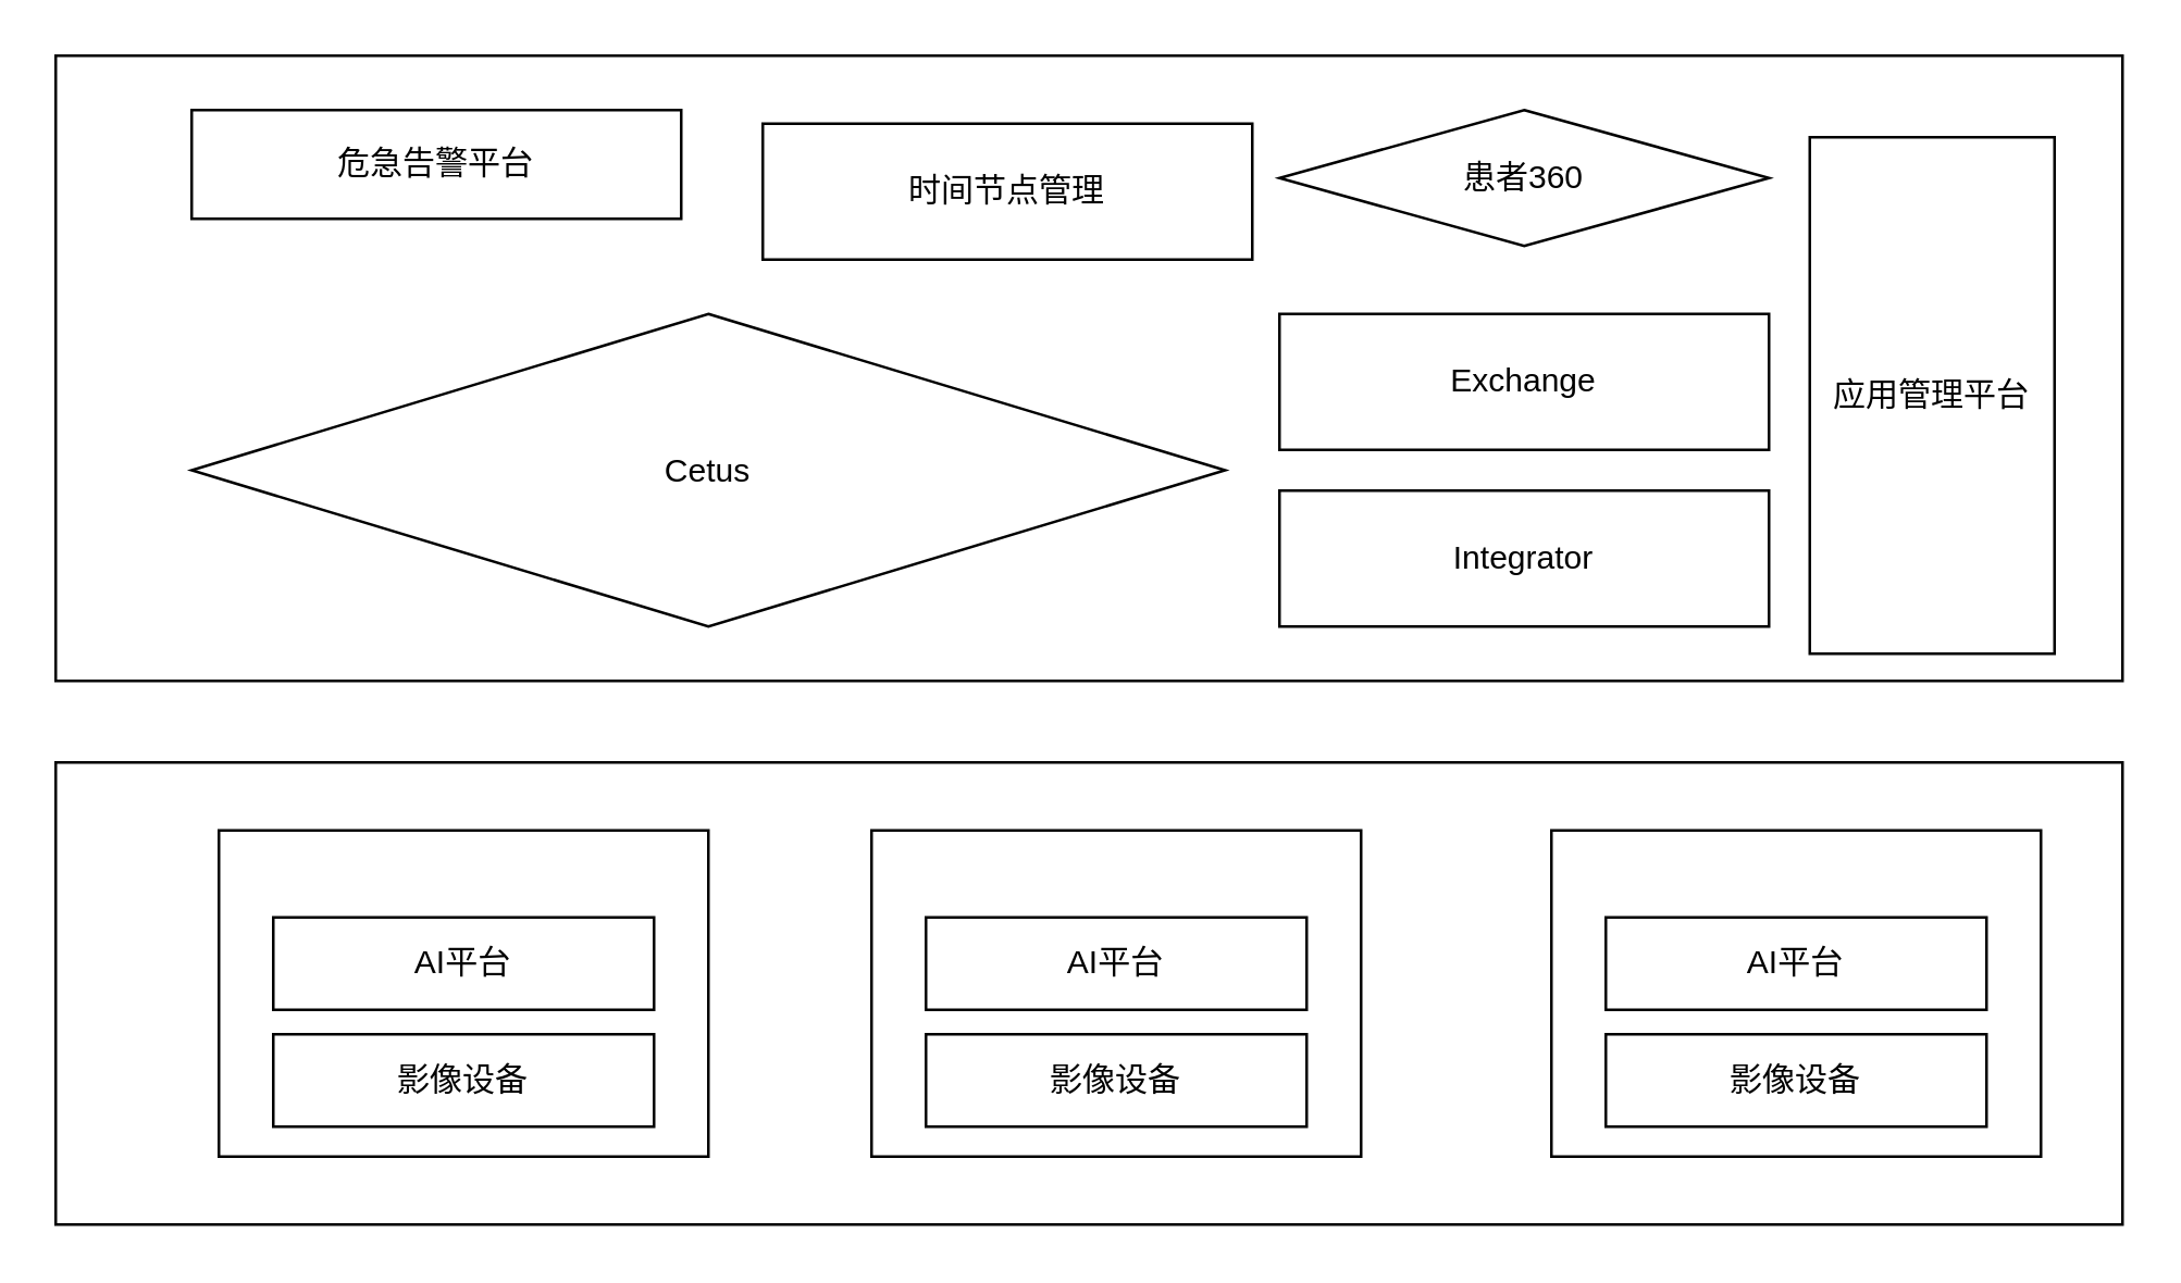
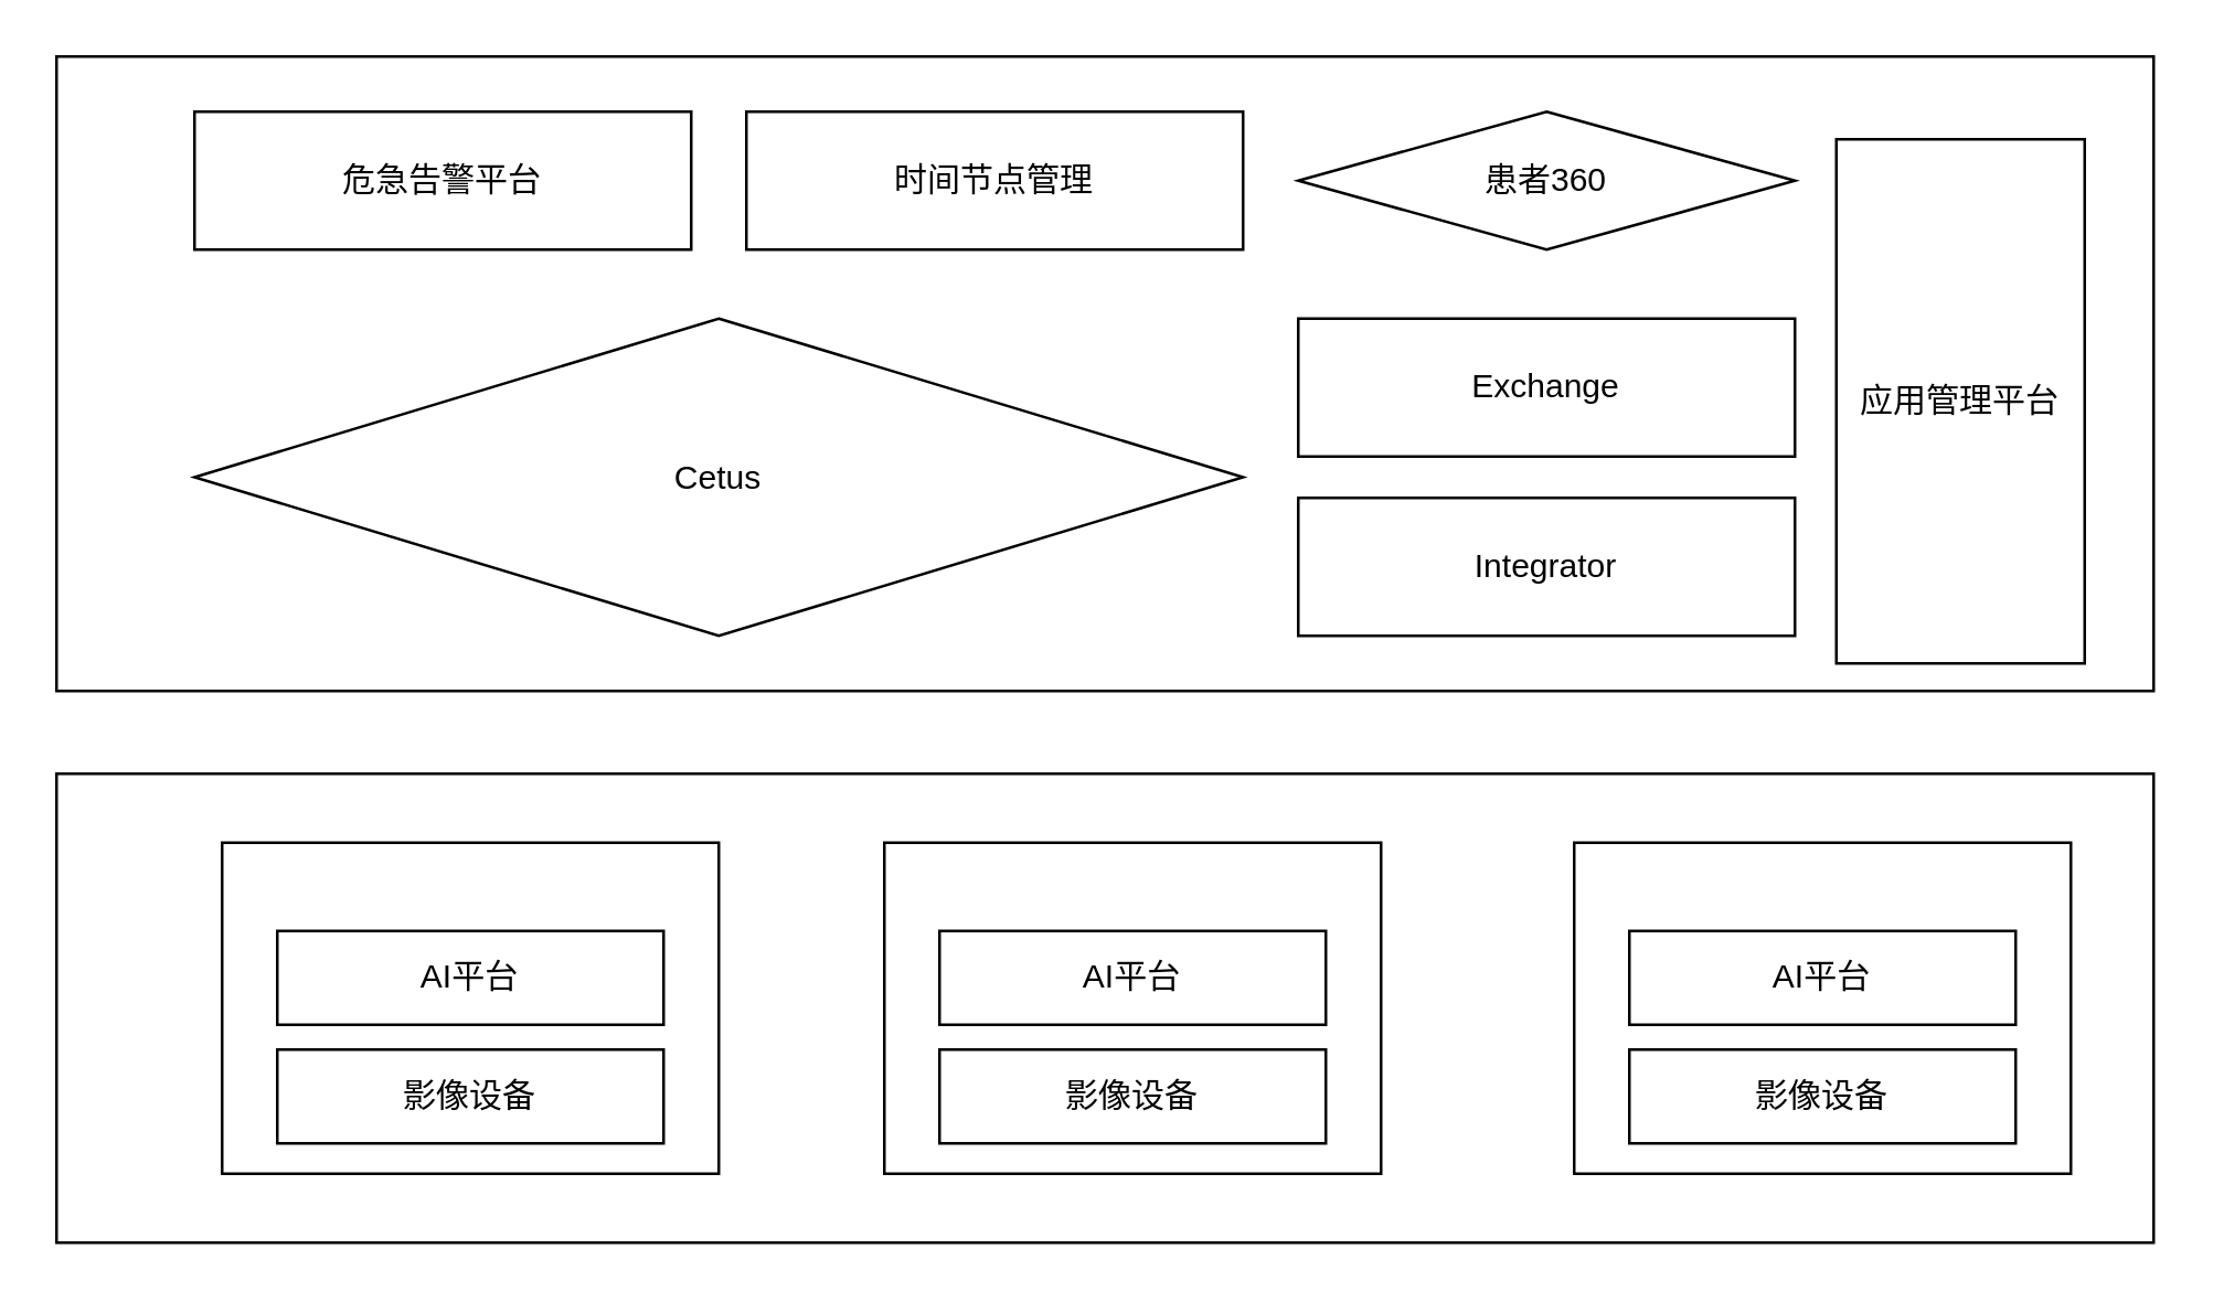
  <mxCell id="0" />
  <mxCell id="1" parent="0" />
  <mxCell id="2" value="" style="rounded=0;whiteSpace=wrap;html=1;" vertex="1" parent="1"><mxGeometry x="20" y="20" width="760" height="230" as="geometry" /></mxCell>
- <mxCell id="3" value="危急告警平台" style="rounded=0;whiteSpace=wrap;html=1;" vertex="1" parent="1"><mxGeometry x="70" y="40" width="180" height="40" as="geometry" /></mxCell>
- <mxCell id="4" value="时间节点管理" style="rounded=0;whiteSpace=wrap;html=1;" vertex="1" parent="1"><mxGeometry x="280" y="45" width="180" height="50" as="geometry" /></mxCell>
+ <mxCell id="3" value="危急告警平台" style="rounded=0;whiteSpace=wrap;html=1;" vertex="1" parent="1"><mxGeometry x="70" y="40" width="180" height="50" as="geometry" /></mxCell>
+ <mxCell id="4" value="时间节点管理" style="rounded=0;whiteSpace=wrap;html=1;" vertex="1" parent="1"><mxGeometry x="270" y="40" width="180" height="50" as="geometry" /></mxCell>
  <mxCell id="5" value="患者360" style="rhombus;whiteSpace=wrap;html=1;" vertex="1" parent="1"><mxGeometry x="470" y="40" width="180" height="50" as="geometry" /></mxCell>
  <mxCell id="6" value="Cetus" style="rhombus;whiteSpace=wrap;html=1;" vertex="1" parent="1"><mxGeometry x="70" y="115" width="380" height="115" as="geometry" /></mxCell>
  <mxCell id="7" value="Exchange" style="rounded=0;whiteSpace=wrap;html=1;" vertex="1" parent="1"><mxGeometry x="470" y="115" width="180" height="50" as="geometry" /></mxCell>
  <mxCell id="8" value="" style="rounded=0;whiteSpace=wrap;html=1;" vertex="1" parent="1"><mxGeometry x="20" y="280" width="760" height="170" as="geometry" /></mxCell>
  <mxCell id="9" value="" style="group" vertex="1" connectable="0" parent="1"><mxGeometry x="570" y="305" width="180" height="120" as="geometry" /></mxCell>
  <mxCell id="10" value="" style="rounded=0;whiteSpace=wrap;html=1;" vertex="1" parent="9"><mxGeometry width="180" height="120" as="geometry" /></mxCell>
  <mxCell id="11" value="影像设备" style="rounded=0;whiteSpace=wrap;html=1;" vertex="1" parent="9"><mxGeometry x="20" y="75" width="140" height="34" as="geometry" /></mxCell>
  <mxCell id="12" value="AI平台" style="rounded=0;whiteSpace=wrap;html=1;" vertex="1" parent="9"><mxGeometry x="20" y="32" width="140" height="34" as="geometry" /></mxCell>
  <mxCell id="13" value="" style="group" vertex="1" connectable="0" parent="1"><mxGeometry x="320" y="305" width="180" height="120" as="geometry" /></mxCell>
  <mxCell id="14" value="" style="rounded=0;whiteSpace=wrap;html=1;" vertex="1" parent="13"><mxGeometry width="180" height="120" as="geometry" /></mxCell>
  <mxCell id="15" value="影像设备" style="rounded=0;whiteSpace=wrap;html=1;" vertex="1" parent="13"><mxGeometry x="20" y="75" width="140" height="34" as="geometry" /></mxCell>
  <mxCell id="16" value="AI平台" style="rounded=0;whiteSpace=wrap;html=1;" vertex="1" parent="13"><mxGeometry x="20" y="32" width="140" height="34" as="geometry" /></mxCell>
  <mxCell id="17" value="" style="group" vertex="1" connectable="0" parent="1"><mxGeometry x="80" y="305" width="180" height="120" as="geometry" /></mxCell>
  <mxCell id="18" value="" style="rounded=0;whiteSpace=wrap;html=1;" vertex="1" parent="17"><mxGeometry width="180" height="120" as="geometry" /></mxCell>
  <mxCell id="19" value="影像设备" style="rounded=0;whiteSpace=wrap;html=1;" vertex="1" parent="17"><mxGeometry x="20" y="75" width="140" height="34" as="geometry" /></mxCell>
  <mxCell id="20" value="AI平台" style="rounded=0;whiteSpace=wrap;html=1;" vertex="1" parent="17"><mxGeometry x="20" y="32" width="140" height="34" as="geometry" /></mxCell>
  <mxCell id="21" value="应用管理平台" style="rounded=0;whiteSpace=wrap;html=1;" vertex="1" parent="1"><mxGeometry x="665" y="50" width="90" height="190" as="geometry" /></mxCell>
  <mxCell id="22" value="Integrator" style="rounded=0;whiteSpace=wrap;html=1;" vertex="1" parent="1"><mxGeometry x="470" y="180" width="180" height="50" as="geometry" /></mxCell>
